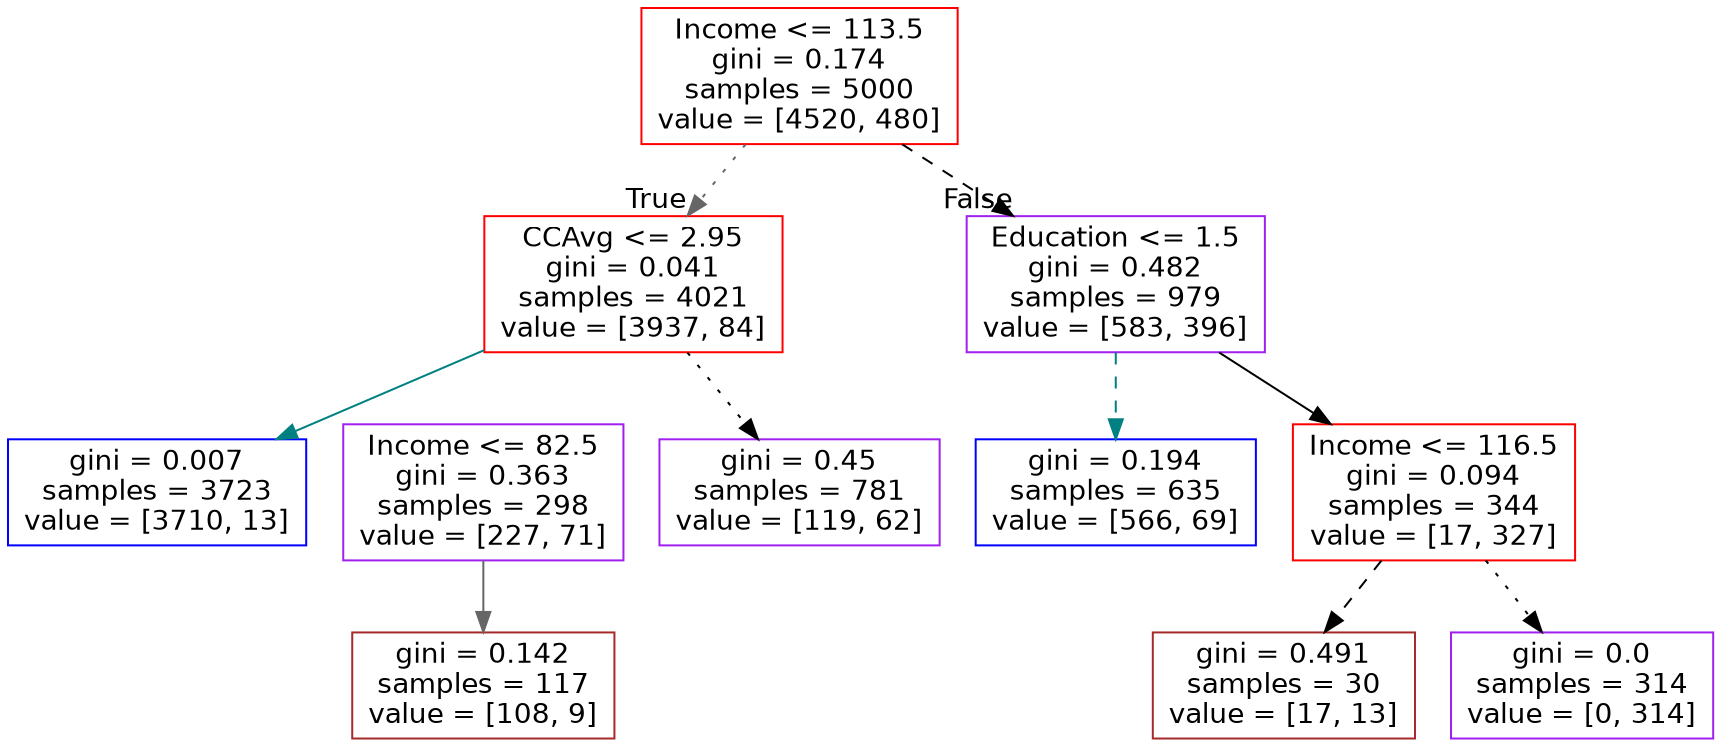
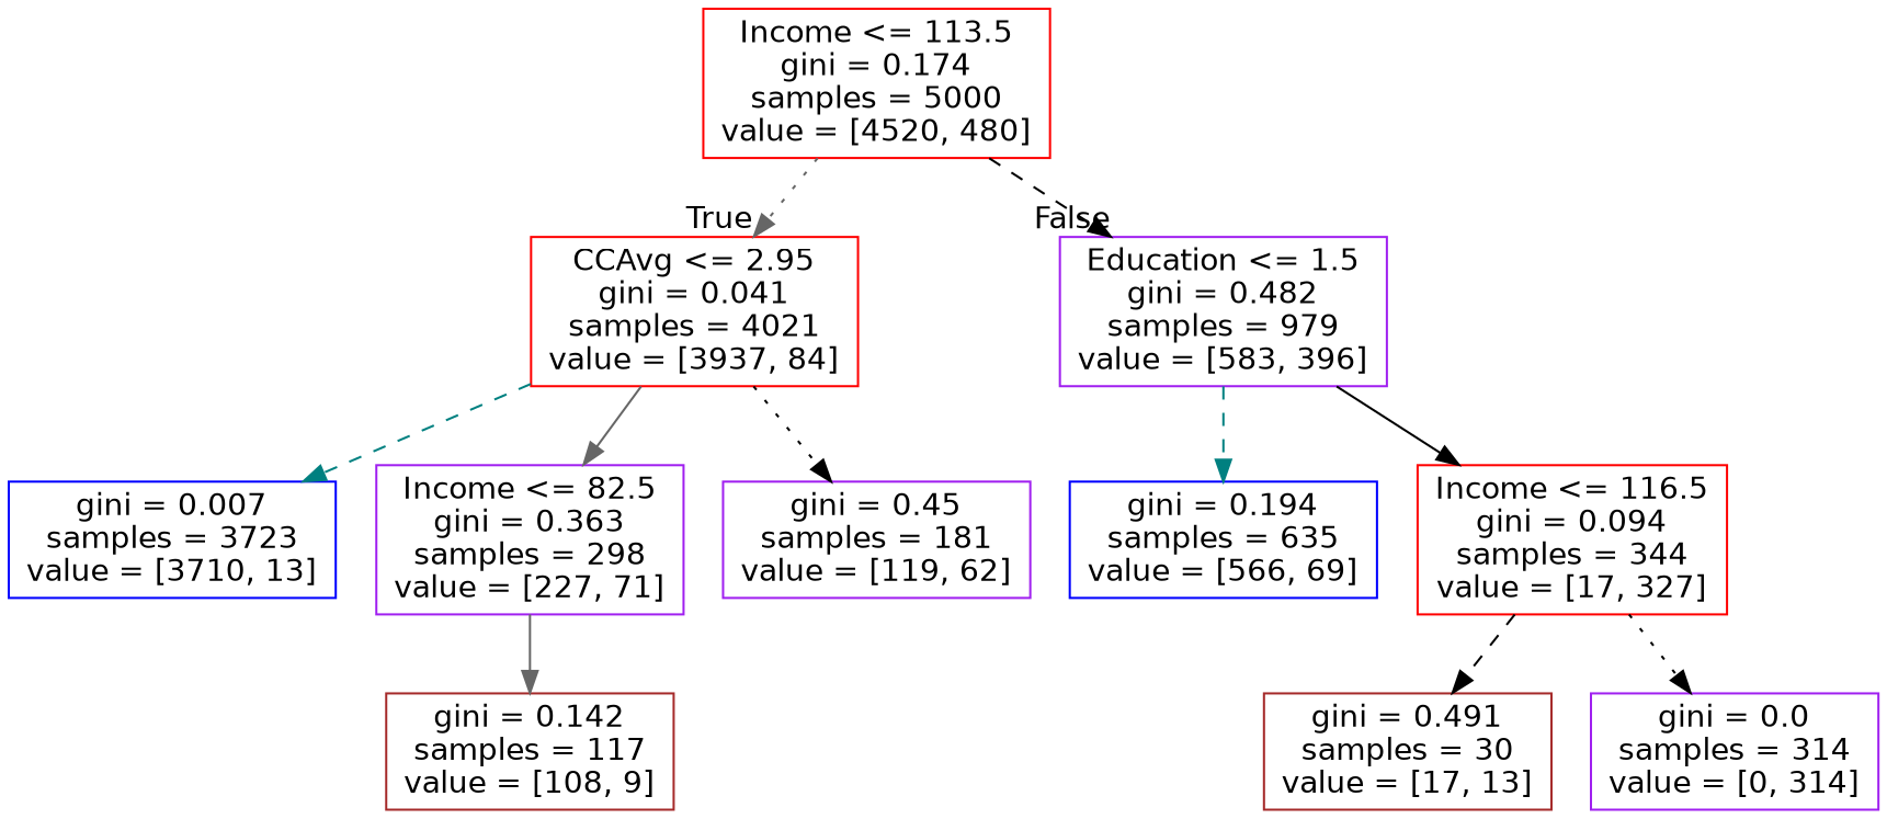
  digraph {
    fontname="DejaVu Sans"
    node [color=purple fontname="DejaVu Sans" shape=box]
    edge [color=black fontname="DejaVu Sans" style=dashed]
    n1 [color=red label="Income <= 113.5\ngini = 0.174\nsamples = 5000\nvalue = [4520, 480]"]
    n2 [color=red label="CCAvg <= 2.95\ngini = 0.041\nsamples = 4021\nvalue = [3937, 84]"]
    n3 [label="Education <= 1.5\ngini = 0.482\nsamples = 979\nvalue = [583, 396]"]
    n4 [color=blue label="gini = 0.007\nsamples = 3723\nvalue = [3710, 13]"]
    n5 [label="Income <= 82.5\ngini = 0.363\nsamples = 298\nvalue = [227, 71]"]
-   n6 [label="gini = 0.45\nsamples = 781\nvalue = [119, 62]"]
+   n6 [label="gini = 0.45\nsamples = 181\nvalue = [119, 62]"]
    n7 [color=blue label="gini = 0.194\nsamples = 635\nvalue = [566, 69]"]
    n8 [color=red label="Income <= 116.5\ngini = 0.094\nsamples = 344\nvalue = [17, 327]"]
    n9 [color=brown label="gini = 0.142\nsamples = 117\nvalue = [108, 9]"]
    n10 [color=brown label="gini = 0.491\nsamples = 30\nvalue = [17, 13]"]
    n11 [label="gini = 0.0\nsamples = 314\nvalue = [0, 314]"]
    n1 -> n2 [color=gray40 headlabel=True labelangle=45 labeldistance=2.5 style=dotted]
    n1 -> n3 [headlabel=False labelangle=-45 labeldistance=2.5]
-   n2 -> n4 [color=teal style=solid]
+   n2 -> n4 [color=teal]
+   n2 -> n5 [color=gray40 style=solid]
    n2 -> n6 [style=dotted]
    n3 -> n7 [color=teal]
    n3 -> n8 [style=solid]
    n5 -> n9 [color=gray40 style=solid]
    n8 -> n10
    n8 -> n11 [style=dotted]
  }
